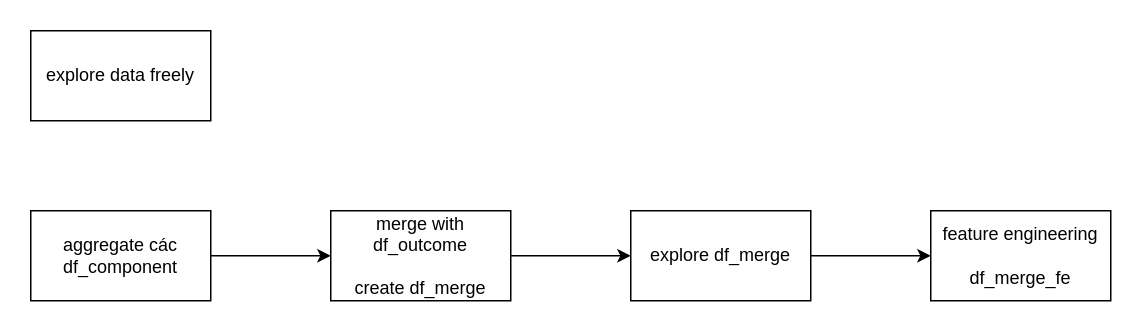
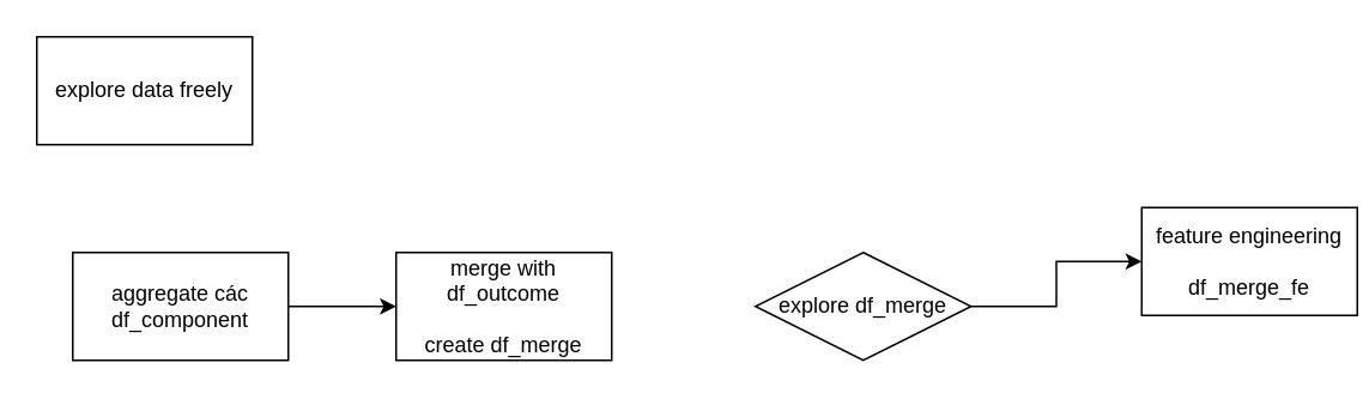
  <mxCell id="0" />
  <mxCell id="1" parent="0" />
- <mxCell id="2" style="edgeStyle=orthogonalEdgeStyle;rounded=0;orthogonalLoop=1;jettySize=auto;html=1;exitX=1;exitY=0.5;exitDx=0;exitDy=0;" edge="1" parent="1" source="3" target="5"><mxGeometry relative="1" as="geometry" /></mxCell>
  <mxCell id="3" value="merge with df_outcome&lt;br&gt;&lt;br&gt;create df_merge" style="rounded=0;whiteSpace=wrap;html=1;" vertex="1" parent="1"><mxGeometry x="220" y="140" width="120" height="60" as="geometry" /></mxCell>
  <mxCell id="4" style="edgeStyle=orthogonalEdgeStyle;rounded=0;orthogonalLoop=1;jettySize=auto;html=1;exitX=1;exitY=0.5;exitDx=0;exitDy=0;entryX=0;entryY=0.5;entryDx=0;entryDy=0;" edge="1" parent="1" source="5" target="6"><mxGeometry relative="1" as="geometry" /></mxCell>
- <mxCell id="5" value="explore df_merge" style="rounded=0;whiteSpace=wrap;html=1;" vertex="1" parent="1"><mxGeometry x="420" y="140" width="120" height="60" as="geometry" /></mxCell>
- <mxCell id="6" value="feature engineering&lt;br&gt;&lt;br&gt;df_merge_fe" style="rounded=0;whiteSpace=wrap;html=1;" vertex="1" parent="1"><mxGeometry x="620" y="140" width="120" height="60" as="geometry" /></mxCell>
+ <mxCell id="5" value="explore df_merge" style="rhombus;whiteSpace=wrap;html=1;" vertex="1" parent="1"><mxGeometry x="420" y="140" width="120" height="60" as="geometry" /></mxCell>
+ <mxCell id="6" value="feature engineering&lt;br&gt;&lt;br&gt;df_merge_fe" style="rounded=0;whiteSpace=wrap;html=1;" vertex="1" parent="1"><mxGeometry x="635" y="115" width="120" height="60" as="geometry" /></mxCell>
  <mxCell id="7" style="edgeStyle=orthogonalEdgeStyle;rounded=0;orthogonalLoop=1;jettySize=auto;html=1;exitX=1;exitY=0.5;exitDx=0;exitDy=0;entryX=0;entryY=0.5;entryDx=0;entryDy=0;" edge="1" parent="1" source="8" target="3"><mxGeometry relative="1" as="geometry" /></mxCell>
- <mxCell id="8" value="aggregate các df_component" style="rounded=0;whiteSpace=wrap;html=1;" vertex="1" parent="1"><mxGeometry x="20" y="140" width="120" height="60" as="geometry" /></mxCell>
+ <mxCell id="8" value="aggregate các df_component" style="rounded=0;whiteSpace=wrap;html=1;" vertex="1" parent="1"><mxGeometry x="40" y="140" width="120" height="60" as="geometry" /></mxCell>
  <mxCell id="9" value="explore data freely" style="rounded=0;whiteSpace=wrap;html=1;" vertex="1" parent="1"><mxGeometry x="20" y="20" width="120" height="60" as="geometry" /></mxCell>
